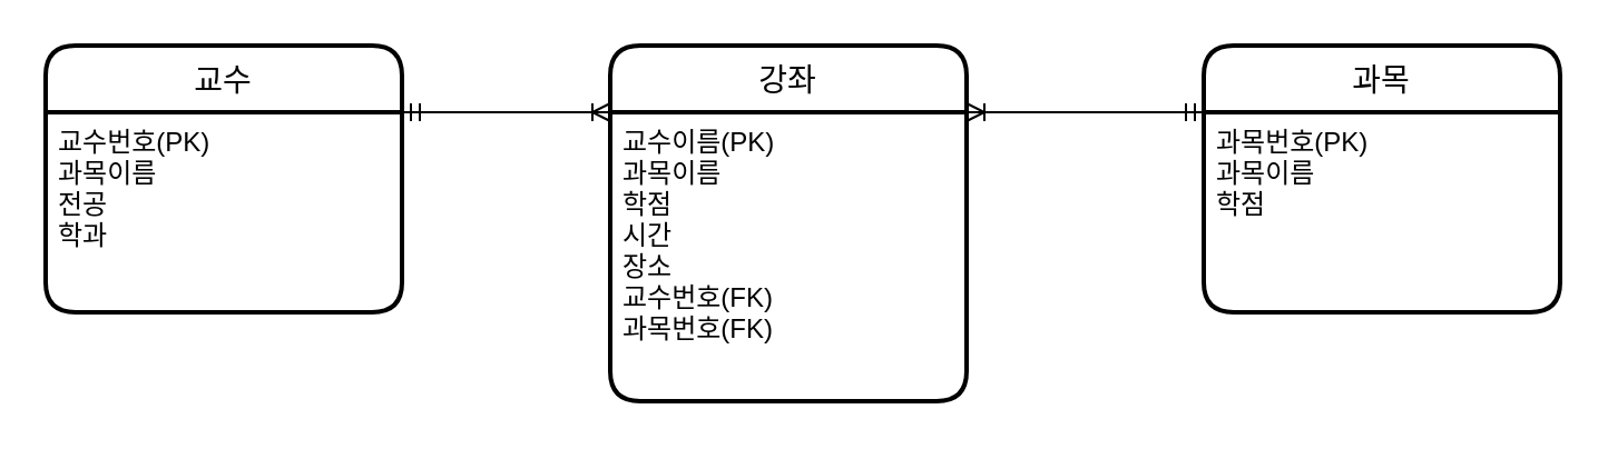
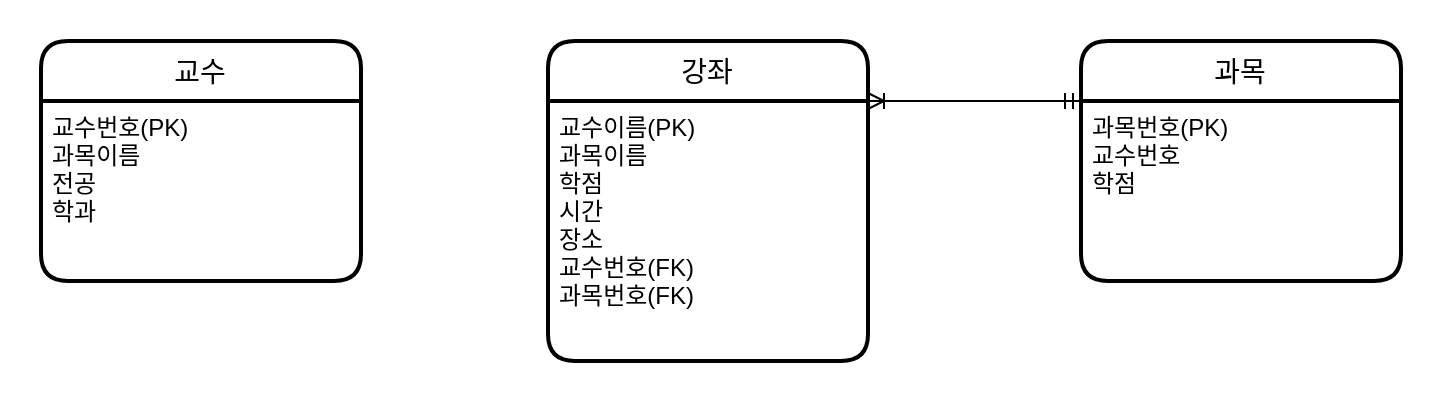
  <mxCell id="0" />
  <mxCell id="1" parent="0" />
  <mxCell id="2" value="교수" style="swimlane;childLayout=stackLayout;horizontal=1;startSize=30;horizontalStack=0;rounded=1;fontSize=14;fontStyle=0;strokeWidth=2;resizeParent=0;resizeLast=1;shadow=0;dashed=0;align=center;" vertex="1" parent="1"><mxGeometry x="20" y="20" width="160" height="120" as="geometry" /></mxCell>
  <mxCell id="3" value="교수번호(PK)&#10;과목이름&#10;전공&#10;학과" style="align=left;strokeColor=none;fillColor=none;spacingLeft=4;fontSize=12;verticalAlign=top;resizable=0;rotatable=0;part=1;" vertex="1" parent="2"><mxGeometry y="30" width="160" height="90" as="geometry" /></mxCell>
  <mxCell id="4" value="과목" style="swimlane;childLayout=stackLayout;horizontal=1;startSize=30;horizontalStack=0;rounded=1;fontSize=14;fontStyle=0;strokeWidth=2;resizeParent=0;resizeLast=1;shadow=0;dashed=0;align=center;" vertex="1" parent="1"><mxGeometry x="540" y="20" width="160" height="120" as="geometry" /></mxCell>
- <mxCell id="5" value="과목번호(PK)&#10;과목이름&#10;학점" style="align=left;strokeColor=none;fillColor=none;spacingLeft=4;fontSize=12;verticalAlign=top;resizable=0;rotatable=0;part=1;" vertex="1" parent="4"><mxGeometry y="30" width="160" height="90" as="geometry" /></mxCell>
+ <mxCell id="5" value="과목번호(PK)&#10;교수번호&#10;학점" style="align=left;strokeColor=none;fillColor=none;spacingLeft=4;fontSize=12;verticalAlign=top;resizable=0;rotatable=0;part=1;" vertex="1" parent="4"><mxGeometry y="30" width="160" height="90" as="geometry" /></mxCell>
  <mxCell id="6" value="강좌" style="swimlane;childLayout=stackLayout;horizontal=1;startSize=30;horizontalStack=0;rounded=1;fontSize=14;fontStyle=0;strokeWidth=2;resizeParent=0;resizeLast=1;shadow=0;dashed=0;align=center;" vertex="1" parent="1"><mxGeometry x="273.5" y="20" width="160" height="160" as="geometry" /></mxCell>
  <mxCell id="7" value="교수이름(PK)&#10;과목이름&#10;학점&#10;시간&#10;장소&#10;교수번호(FK)&#10;과목번호(FK)" style="align=left;strokeColor=none;fillColor=none;spacingLeft=4;fontSize=12;verticalAlign=top;resizable=0;rotatable=0;part=1;" vertex="1" parent="6"><mxGeometry y="30" width="160" height="130" as="geometry" /></mxCell>
- <mxCell id="8" value="" style="edgeStyle=entityRelationEdgeStyle;fontSize=12;html=1;endArrow=ERoneToMany;startArrow=ERmandOne;rounded=0;exitX=1;exitY=0;exitDx=0;exitDy=0;entryX=0;entryY=0;entryDx=0;entryDy=0;" edge="1" parent="1" source="3" target="7"><mxGeometry width="100" height="100" relative="1" as="geometry"><mxPoint x="300" y="140" as="sourcePoint" /><mxPoint x="250" y="130" as="targetPoint" /></mxGeometry></mxCell>
  <mxCell id="9" value="" style="edgeStyle=entityRelationEdgeStyle;fontSize=12;html=1;endArrow=ERoneToMany;startArrow=ERmandOne;rounded=0;entryX=1;entryY=0;entryDx=0;entryDy=0;exitX=0;exitY=0;exitDx=0;exitDy=0;" edge="1" parent="1" source="5" target="7"><mxGeometry width="100" height="100" relative="1" as="geometry"><mxPoint x="500" y="130" as="sourcePoint" /><mxPoint x="430" y="90" as="targetPoint" /></mxGeometry></mxCell>
